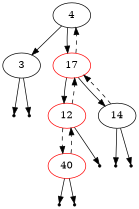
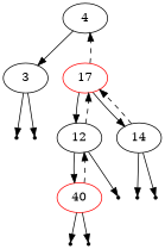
  digraph {
    node [shape=point]
    4 [shape=""]
    3 [shape=""]
    n3 [color=red label=17 shape=""]
    null5
    null6
-   12 [color=red shape=""]
+   12 [shape=""]
    14 [shape=""]
    n8 [color=red label=40 shape=""]
    null2
    null0
    null1
    null3
    null4
    4 -> 3
-   4 -> n3
    3 -> null5
    3 -> null6
    n3 -> 4 [style=dashed]
    n3 -> 12
    n3 -> 14
    12 -> n3 [style=dashed]
-   12 -> n8 [style=dashed]
+   12 -> n8
    12 -> null2
    14 -> n3 [style=dashed]
    14 -> null0
    14 -> null1
    n8 -> 12 [style=dashed]
    n8 -> null3
    n8 -> null4
  }
